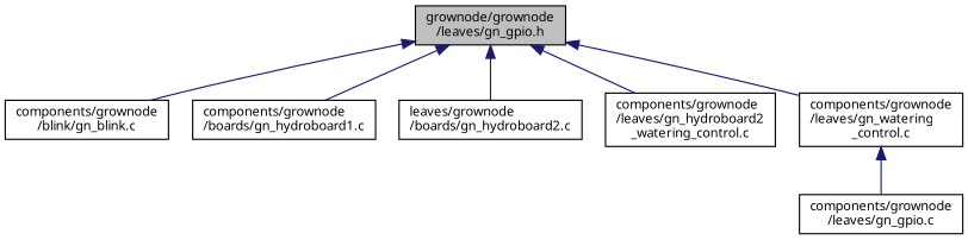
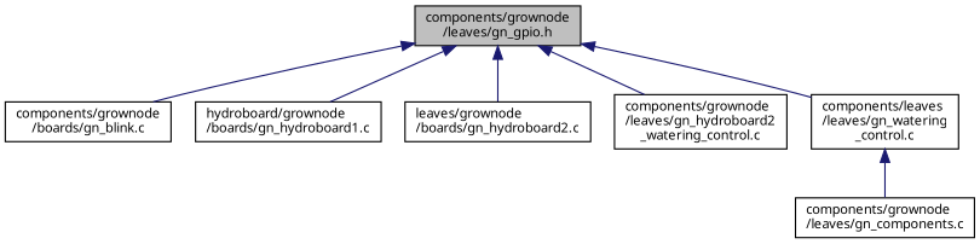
  digraph {
    fontname="Noto Sans"
    node [color=black fillcolor=white fontname="Noto Sans" fontsize=10 shape=record style=filled]
    edge [color=midnightblue dir=back fontname="Noto Sans" fontsize=10 labelfontname=Helvetica labelfontsize=10 style=solid]
-   n1 [fillcolor=grey75 fontcolor=black height=0.2 label="grownode/grownode\l/leaves/gn_gpio.h" width=0.4]
-   n2 [height=0.2 label="components/grownode\l/blink/gn_blink.c" width=0.4]
-   n3 [height=0.2 label="components/grownode\l/boards/gn_hydroboard1.c" width=0.4]
+   n1 [fillcolor=grey75 fontcolor=black height=0.2 label="components/grownode\l/leaves/gn_gpio.h" width=0.4]
+   n2 [height=0.2 label="components/grownode\l/boards/gn_blink.c" width=0.4]
+   n3 [height=0.2 label="hydroboard/grownode\l/boards/gn_hydroboard1.c" width=0.4]
    n4 [height=0.2 label="leaves/grownode\l/boards/gn_hydroboard2.c" width=0.4]
    n5 [height=0.2 label="components/grownode\l/leaves/gn_hydroboard2\l_watering_control.c" width=0.4]
-   n6 [height=0.2 label="components/grownode\l/leaves/gn_watering\l_control.c" width=0.4]
-   n7 [height=0.2 label="components/grownode\l/leaves/gn_gpio.c" width=0.4]
+   n6 [height=0.2 label="components/leaves\l/leaves/gn_watering\l_control.c" width=0.4]
+   n7 [height=0.2 label="components/grownode\l/leaves/gn_components.c" width=0.4]
    n1 -> n2
    n1 -> n3
    n1 -> n4
    n1 -> n5
    n1 -> n6
    n6 -> n7
  }
